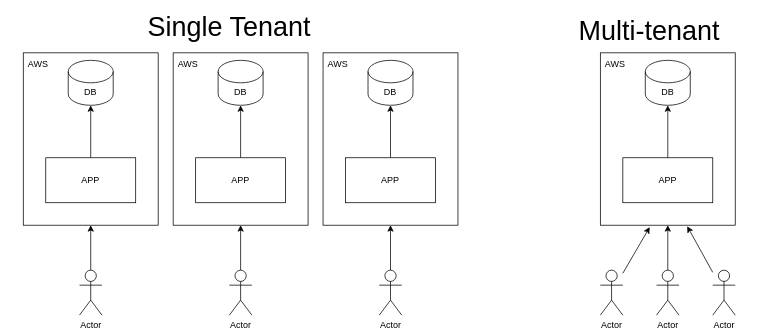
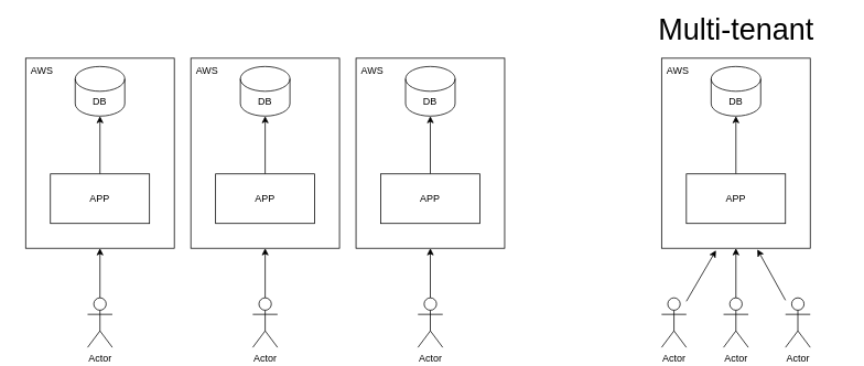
  <mxCell id="0" />
  <mxCell id="1" parent="0" />
  <mxCell id="2" value="" style="rounded=0;whiteSpace=wrap;html=1;" parent="1" vertex="1"><mxGeometry x="430" y="70" width="180" height="230" as="geometry" /></mxCell>
  <mxCell id="3" value="DB" style="shape=cylinder3;whiteSpace=wrap;html=1;boundedLbl=1;backgroundOutline=1;size=15;" parent="1" vertex="1"><mxGeometry x="490" y="80" width="60" height="60" as="geometry" /></mxCell>
  <mxCell id="4" style="edgeStyle=none;html=1;entryX=0.5;entryY=1;entryDx=0;entryDy=0;entryPerimeter=0;" parent="1" source="5" target="3" edge="1"><mxGeometry relative="1" as="geometry" /></mxCell>
  <mxCell id="5" value="APP" style="rounded=0;whiteSpace=wrap;html=1;" parent="1" vertex="1"><mxGeometry x="460" y="210" width="120" height="60" as="geometry" /></mxCell>
  <mxCell id="6" style="edgeStyle=none;html=1;entryX=0.5;entryY=1;entryDx=0;entryDy=0;" parent="1" source="7" target="2" edge="1"><mxGeometry relative="1" as="geometry"><mxPoint x="520" y="310" as="targetPoint" /></mxGeometry></mxCell>
  <mxCell id="7" value="Actor" style="shape=umlActor;verticalLabelPosition=bottom;verticalAlign=top;html=1;outlineConnect=0;" parent="1" vertex="1"><mxGeometry x="505" y="360" width="30" height="60" as="geometry" /></mxCell>
  <mxCell id="8" value="AWS" style="text;html=1;strokeColor=none;fillColor=none;align=center;verticalAlign=middle;whiteSpace=wrap;rounded=0;" parent="1" vertex="1"><mxGeometry x="420" y="70" width="60" height="30" as="geometry" /></mxCell>
  <mxCell id="9" value="" style="rounded=0;whiteSpace=wrap;html=1;" parent="1" vertex="1"><mxGeometry x="230" y="70" width="180" height="230" as="geometry" /></mxCell>
  <mxCell id="10" value="DB" style="shape=cylinder3;whiteSpace=wrap;html=1;boundedLbl=1;backgroundOutline=1;size=15;" parent="1" vertex="1"><mxGeometry x="290" y="80" width="60" height="60" as="geometry" /></mxCell>
  <mxCell id="11" style="edgeStyle=none;html=1;entryX=0.5;entryY=1;entryDx=0;entryDy=0;entryPerimeter=0;" parent="1" source="12" target="10" edge="1"><mxGeometry relative="1" as="geometry" /></mxCell>
  <mxCell id="12" value="APP" style="rounded=0;whiteSpace=wrap;html=1;" parent="1" vertex="1"><mxGeometry x="260" y="210" width="120" height="60" as="geometry" /></mxCell>
  <mxCell id="13" style="edgeStyle=none;html=1;entryX=0.5;entryY=1;entryDx=0;entryDy=0;" parent="1" source="14" target="9" edge="1"><mxGeometry relative="1" as="geometry" /></mxCell>
  <mxCell id="14" value="Actor" style="shape=umlActor;verticalLabelPosition=bottom;verticalAlign=top;html=1;outlineConnect=0;" parent="1" vertex="1"><mxGeometry x="305" y="360" width="30" height="60" as="geometry" /></mxCell>
  <mxCell id="15" value="AWS" style="text;html=1;strokeColor=none;fillColor=none;align=center;verticalAlign=middle;whiteSpace=wrap;rounded=0;" parent="1" vertex="1"><mxGeometry x="220" y="70" width="60" height="30" as="geometry" /></mxCell>
  <mxCell id="16" value="" style="rounded=0;whiteSpace=wrap;html=1;" parent="1" vertex="1"><mxGeometry x="30" y="70" width="180" height="230" as="geometry" /></mxCell>
  <mxCell id="17" value="DB" style="shape=cylinder3;whiteSpace=wrap;html=1;boundedLbl=1;backgroundOutline=1;size=15;" parent="1" vertex="1"><mxGeometry x="90" y="80" width="60" height="60" as="geometry" /></mxCell>
  <mxCell id="18" style="edgeStyle=none;html=1;entryX=0.5;entryY=1;entryDx=0;entryDy=0;entryPerimeter=0;" parent="1" source="19" target="17" edge="1"><mxGeometry relative="1" as="geometry" /></mxCell>
  <mxCell id="19" value="APP" style="rounded=0;whiteSpace=wrap;html=1;" parent="1" vertex="1"><mxGeometry x="60" y="210" width="120" height="60" as="geometry" /></mxCell>
  <mxCell id="20" style="edgeStyle=none;html=1;entryX=0.5;entryY=1;entryDx=0;entryDy=0;" parent="1" source="21" target="16" edge="1"><mxGeometry relative="1" as="geometry" /></mxCell>
  <mxCell id="21" value="Actor" style="shape=umlActor;verticalLabelPosition=bottom;verticalAlign=top;html=1;outlineConnect=0;" parent="1" vertex="1"><mxGeometry x="105" y="360" width="30" height="60" as="geometry" /></mxCell>
  <mxCell id="22" value="AWS" style="text;html=1;strokeColor=none;fillColor=none;align=center;verticalAlign=middle;whiteSpace=wrap;rounded=0;" parent="1" vertex="1"><mxGeometry x="20" y="70" width="60" height="30" as="geometry" /></mxCell>
  <mxCell id="23" value="" style="rounded=0;whiteSpace=wrap;html=1;" parent="1" vertex="1"><mxGeometry x="800" y="70" width="180" height="230" as="geometry" /></mxCell>
  <mxCell id="24" value="DB" style="shape=cylinder3;whiteSpace=wrap;html=1;boundedLbl=1;backgroundOutline=1;size=15;" parent="1" vertex="1"><mxGeometry x="860" y="80" width="60" height="60" as="geometry" /></mxCell>
  <mxCell id="25" style="edgeStyle=none;html=1;entryX=0.5;entryY=1;entryDx=0;entryDy=0;entryPerimeter=0;" parent="1" source="26" target="24" edge="1"><mxGeometry relative="1" as="geometry" /></mxCell>
  <mxCell id="26" value="APP" style="rounded=0;whiteSpace=wrap;html=1;" parent="1" vertex="1"><mxGeometry x="830" y="210" width="120" height="60" as="geometry" /></mxCell>
  <mxCell id="27" style="edgeStyle=none;html=1;entryX=0.644;entryY=1.006;entryDx=0;entryDy=0;entryPerimeter=0;" parent="1" source="28" target="23" edge="1"><mxGeometry relative="1" as="geometry" /></mxCell>
  <mxCell id="28" value="Actor" style="shape=umlActor;verticalLabelPosition=bottom;verticalAlign=top;html=1;outlineConnect=0;" parent="1" vertex="1"><mxGeometry x="950" y="360" width="30" height="60" as="geometry" /></mxCell>
  <mxCell id="29" value="AWS" style="text;html=1;strokeColor=none;fillColor=none;align=center;verticalAlign=middle;whiteSpace=wrap;rounded=0;" parent="1" vertex="1"><mxGeometry x="790" y="70" width="60" height="30" as="geometry" /></mxCell>
  <mxCell id="30" style="edgeStyle=none;html=1;entryX=0.5;entryY=1;entryDx=0;entryDy=0;" parent="1" source="31" target="23" edge="1"><mxGeometry relative="1" as="geometry" /></mxCell>
  <mxCell id="31" value="Actor" style="shape=umlActor;verticalLabelPosition=bottom;verticalAlign=top;html=1;outlineConnect=0;" parent="1" vertex="1"><mxGeometry x="875" y="360" width="30" height="60" as="geometry" /></mxCell>
  <mxCell id="32" style="edgeStyle=none;html=1;entryX=0.366;entryY=1.011;entryDx=0;entryDy=0;entryPerimeter=0;" parent="1" source="33" target="23" edge="1"><mxGeometry relative="1" as="geometry" /></mxCell>
  <mxCell id="33" value="Actor" style="shape=umlActor;verticalLabelPosition=bottom;verticalAlign=top;html=1;outlineConnect=0;" parent="1" vertex="1"><mxGeometry x="800" y="360" width="30" height="60" as="geometry" /></mxCell>
- <mxCell id="34" value="&lt;font style=&quot;font-size: 36px;&quot;&gt;Multi-tenant&lt;/font&gt;" style="text;html=1;strokeColor=none;fillColor=none;align=center;verticalAlign=middle;whiteSpace=wrap;rounded=0;" parent="1" vertex="1"><mxGeometry x="732.5" y="25" width="265" height="30" as="geometry" /></mxCell>
- <mxCell id="35" value="&lt;font style=&quot;font-size: 36px;&quot;&gt;Single Tenant&lt;/font&gt;" style="text;html=1;strokeColor=none;fillColor=none;align=center;verticalAlign=middle;whiteSpace=wrap;rounded=0;" parent="1" vertex="1"><mxGeometry x="120" y="20" width="370" height="30" as="geometry" /></mxCell>
+ <mxCell id="34" value="&lt;font style=&quot;font-size: 36px;&quot;&gt;Multi-tenant&lt;/font&gt;" style="text;html=1;strokeColor=none;fillColor=none;align=center;verticalAlign=middle;whiteSpace=wrap;rounded=0;" parent="1" vertex="1"><mxGeometry x="757.5" y="20" width="265" height="30" as="geometry" /></mxCell>
